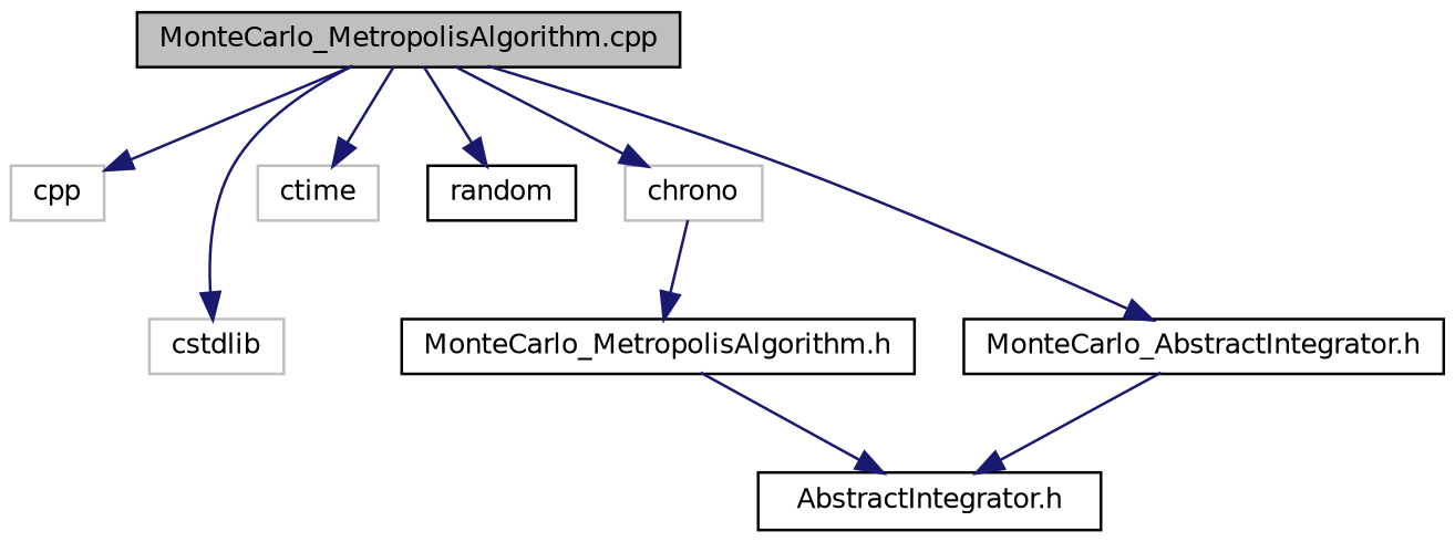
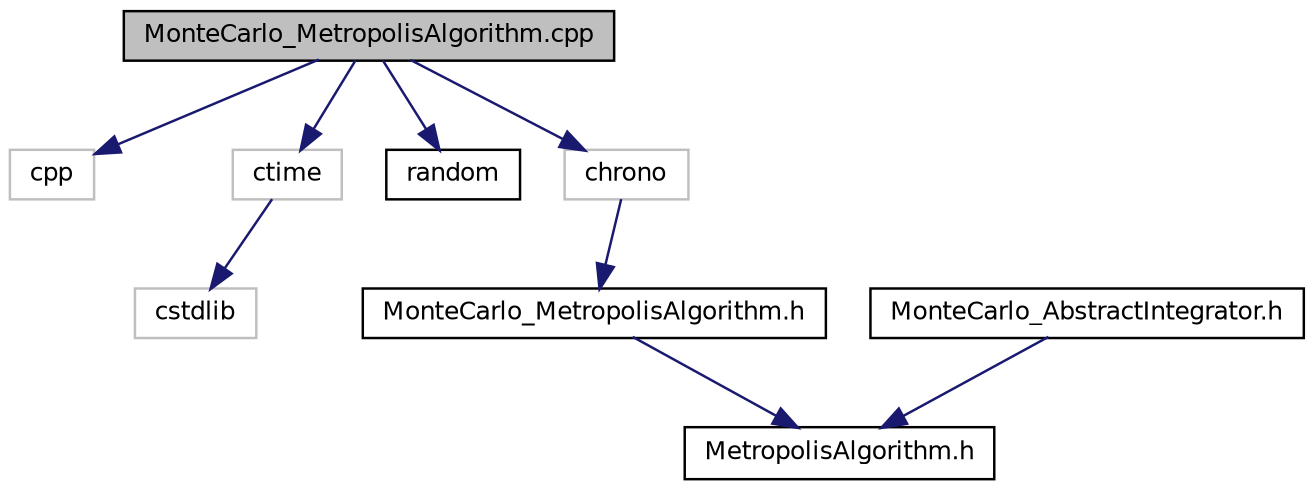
  digraph {
    node [color=black fillcolor=white fontname=Helvetica fontsize=10 shape=record style=filled]
    edge [color=midnightblue fontname=Helvetica fontsize=10 labelfontname=Helvetica labelfontsize=10 style=solid]
    n1 [fillcolor=grey75 fontcolor=black height=0.2 label="MonteCarlo_MetropolisAlgorithm.cpp" width=0.4]
    n2 [color=grey75 height=0.2 label=cpp width=0.4]
    n3 [color=grey75 height=0.2 label=cstdlib width=0.4]
    n4 [color=grey75 height=0.2 label=ctime width=0.4]
    n5 [height=0.2 label=random width=0.4]
    n6 [color=grey75 height=0.2 label=chrono width=0.4]
    n7 [height=0.2 label="MonteCarlo_AbstractIntegrator.h" width=0.4]
    n8 [height=0.2 label="MonteCarlo_MetropolisAlgorithm.h" width=0.4]
-   n9 [height=0.2 label="AbstractIntegrator.h" width=0.4]
+   n9 [height=0.2 label="MetropolisAlgorithm.h" width=0.4]
    n1 -> n2
-   n1 -> n3
+   n4 -> n3
    n1 -> n4
    n1 -> n5
    n1 -> n6
-   n1 -> n7
    n6 -> n8
    n7 -> n9
    n8 -> n9
  }
